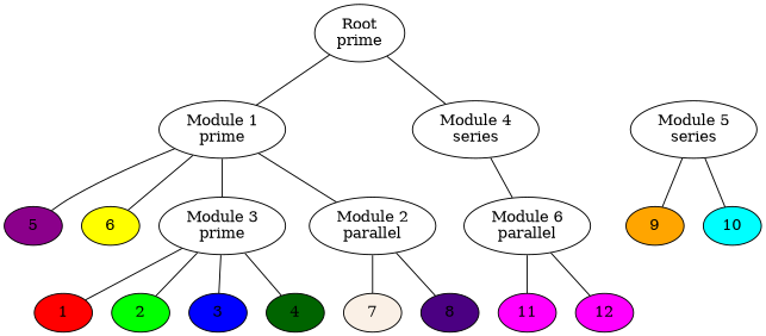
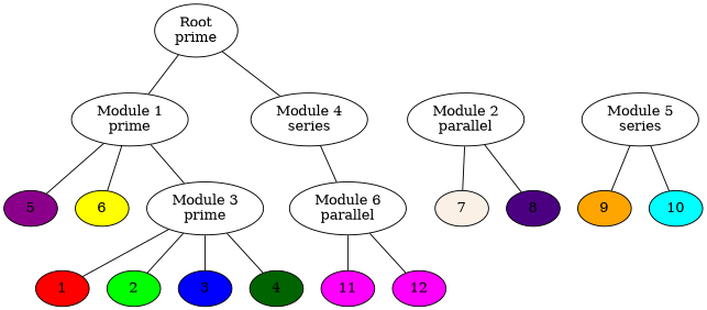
  graph {
    node [fillcolor=white style=filled]
    Root [label="\N\nprime"]
    "Module 1" [label="\N\nprime"]
    "Module 4" [label="\N\nseries"]
    5 [fillcolor=darkmagenta]
    6 [fillcolor=yellow]
    "Module 3" [label="\N\nprime"]
    "Module 2" [label="\N\nparallel"]
    1 [fillcolor=red]
    2 [fillcolor=green]
    3 [fillcolor=blue]
    4 [fillcolor=darkgreen]
    7 [fillcolor=linen]
    8 [fillcolor=indigo]
    "Module 6" [label="\N\nparallel"]
    "Module 5" [label="\N\nseries"]
    9 [fillcolor=orange]
    10 [fillcolor=cyan]
    11 [fillcolor=magenta]
    12 [fillcolor=magenta]
    subgraph sub_1 {
      rank=source
      Root
    }
    Root -- "Module 1"
    Root -- "Module 4"
    "Module 1" -- 5
    "Module 1" -- 6
    "Module 1" -- "Module 3"
-   "Module 1" -- "Module 2"
    "Module 4" -- "Module 6"
    "Module 3" -- 1
    "Module 3" -- 2
    "Module 3" -- 3
    "Module 3" -- 4
    "Module 2" -- 7
    "Module 2" -- 8
    "Module 6" -- 11
    "Module 6" -- 12
    "Module 5" -- 9
    "Module 5" -- 10
  }
